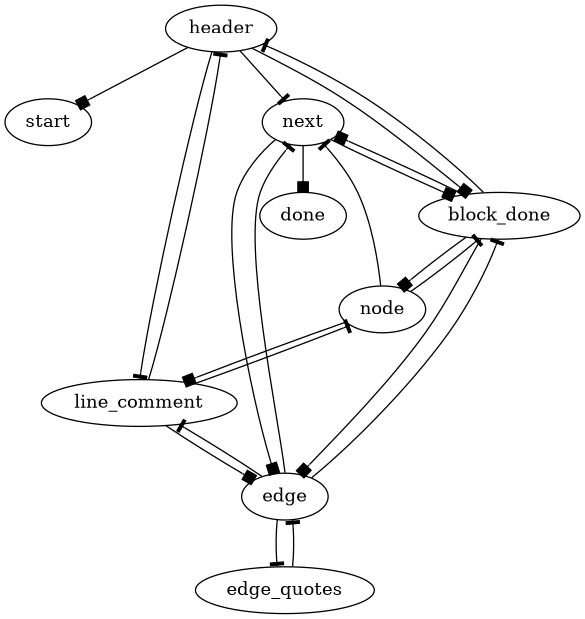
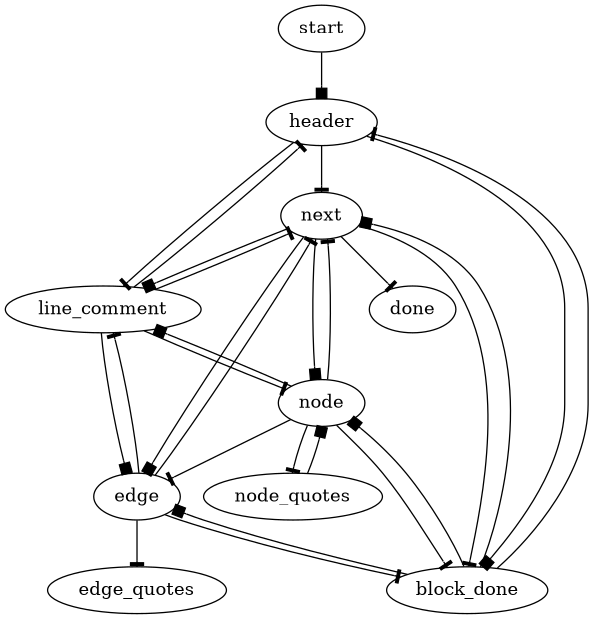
  digraph {
    edge [arrowhead=tee]
    n1 [description="Entry point" label=start]
    n2 [description="Processing The header" label=header]
    n3 [description="work out what the type of the next node is" label=next]
    n4 [description="process and ignore a line comment" label=line_comment]
    n5 [description="process and ignore a block comment" label=block_done]
    n6 [description="process an edge entry" label="edge"]
    n7 [description="process a node entry" label="node"]
    n8 [description="exit point" label=done]
    n9 [description="process a section of an edge in quotes" label=edge_quotes]
-   n2 -> n1 [arrowhead=box]
+   n10 [description="process a section of a node in quotes" label=node_quotes]
+   n1 -> n2 [arrowhead=box]
    n2 -> n3
    n2 -> n4
    n2 -> n5 [arrowhead=box]
-   n3 -> n5 [arrowhead=box]
+   n3 -> n4 [arrowhead=box]
+   n3 -> n5
    n3 -> n6 [arrowhead=box]
-   n3 -> n8 [arrowhead=box]
+   n3 -> n7 [arrowhead=box]
+   n3 -> n8
    n4 -> n2
+   n4 -> n3
    n4 -> n6 [arrowhead=box]
    n4 -> n7
    n5 -> n2
    n5 -> n3 [arrowhead=box]
    n5 -> n6 [arrowhead=box]
    n5 -> n7 [arrowhead=box]
    n6 -> n3
    n6 -> n4
    n6 -> n5
    n6 -> n9
    n7 -> n3
    n7 -> n4 [arrowhead=box]
    n7 -> n5
-   n9 -> n6
+   n7 -> n10
+   n7 -> n6
+   n10 -> n7 [arrowhead=box]
  }
